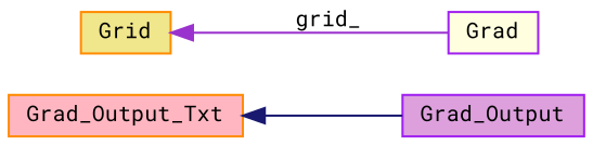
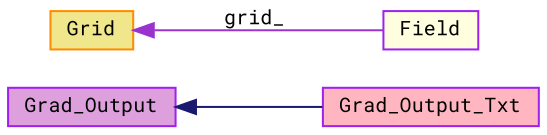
  digraph {
    fontname="Roboto Mono"
    rankdir=LR
    node [color=darkorange fontname="Roboto Mono" fontsize=10 shape=record style=filled]
    edge [dir=back fontname="Roboto Mono" fontsize=10 labelfontname=Helvetica labelfontsize=10 style=solid]
-   n1 [fillcolor=lightpink fontcolor=black height=0.2 label=Grad_Output_Txt width=0.4]
+   n1 [color=purple fillcolor=lightpink fontcolor=black height=0.2 label=Grad_Output_Txt width=0.4]
    n2 [color=purple fillcolor=plum height=0.2 label=Grad_Output width=0.4]
    n3 [fillcolor=khaki height=0.2 label=Grid width=0.4]
-   n4 [color=purple fillcolor=lightyellow height=0.2 label=Grad width=0.4]
-   n1 -> n2 [color=midnightblue]
+   n4 [color=purple fillcolor=lightyellow height=0.2 label=Field width=0.4]
+   n2 -> n1 [color=midnightblue]
    n3 -> n4 [color=darkorchid3 label=" grid_"]
  }
